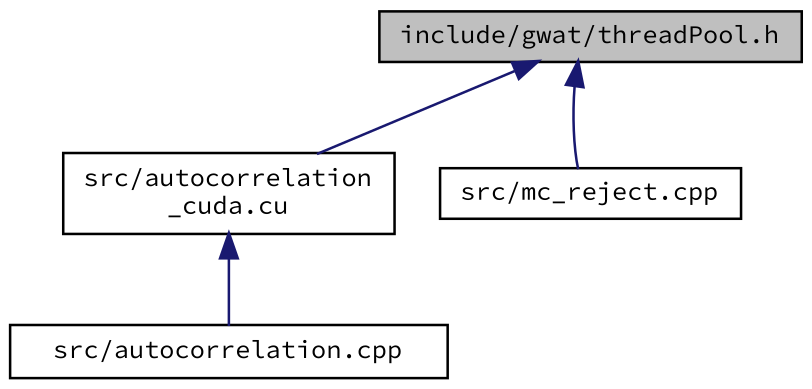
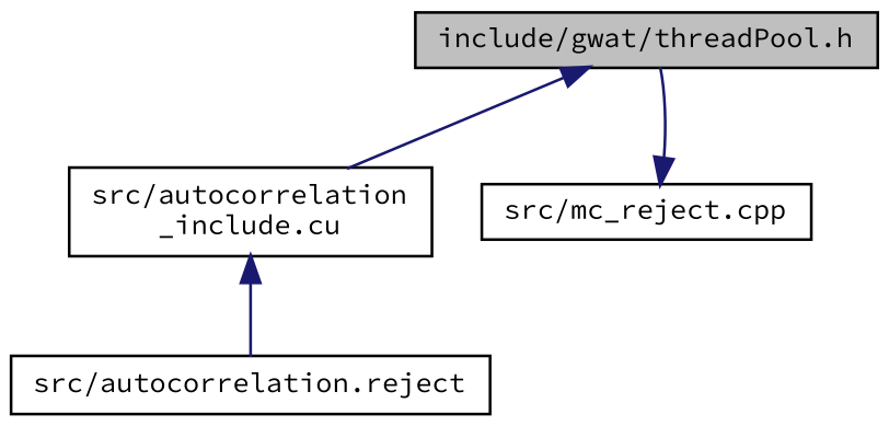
  digraph {
    fontname="Source Code Pro"
    node [color=black fillcolor=white fontname="Source Code Pro" fontsize=10 shape=record style=filled]
    edge [color=midnightblue dir=back fontname="Source Code Pro" fontsize=10 labelfontname=Helvetica labelfontsize=10 style=solid]
    n1 [fillcolor=grey75 fontcolor=black height=0.2 label="include/gwat/threadPool.h" width=0.4]
-   n2 [height=0.2 label="src/autocorrelation\l_cuda.cu" width=0.4]
+   n2 [height=0.2 label="src/autocorrelation\l_include.cu" width=0.4]
    n3 [height=0.2 label="src/mc_reject.cpp" width=0.4]
-   n4 [height=0.2 label="src/autocorrelation.cpp" width=0.4]
+   n4 [height=0.2 label="src/autocorrelation.reject" width=0.4]
    n1 -> n2
-   n1 -> n3
+   n3 -> n1
    n2 -> n4
  }
